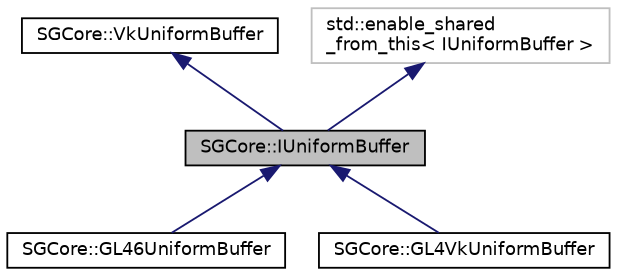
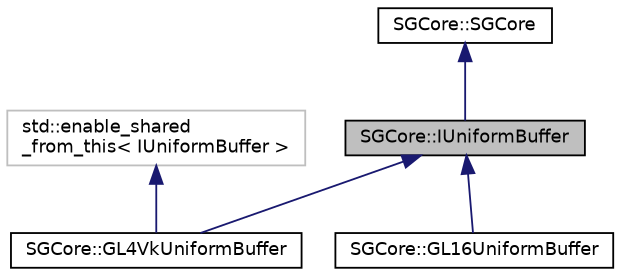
  digraph {
    node [color=black fillcolor=white fontname=Helvetica fontsize=10 shape=record style=filled]
    edge [color=midnightblue dir=back fontname=Helvetica fontsize=10 labelfontname=Helvetica labelfontsize=10 style=solid]
    n1 [fillcolor=grey75 fontcolor=black height=0.2 label="SGCore::IUniformBuffer" width=0.4]
-   n2 [height=0.2 label="SGCore::GL46UniformBuffer" width=0.4]
+   n2 [height=0.2 label="SGCore::GL16UniformBuffer" width=0.4]
    n3 [height=0.2 label="SGCore::GL4VkUniformBuffer" width=0.4]
-   n4 [height=0.2 label="SGCore::VkUniformBuffer" width=0.4]
+   n4 [height=0.2 label="SGCore::SGCore" width=0.4]
    n5 [color=grey75 height=0.2 label="std::enable_shared\l_from_this\< IUniformBuffer \>" width=0.4]
    n1 -> n2
    n1 -> n3
    n4 -> n1
-   n5 -> n1
+   n5 -> n3
  }
